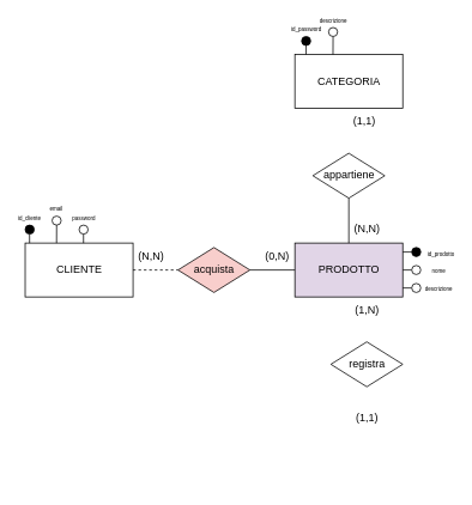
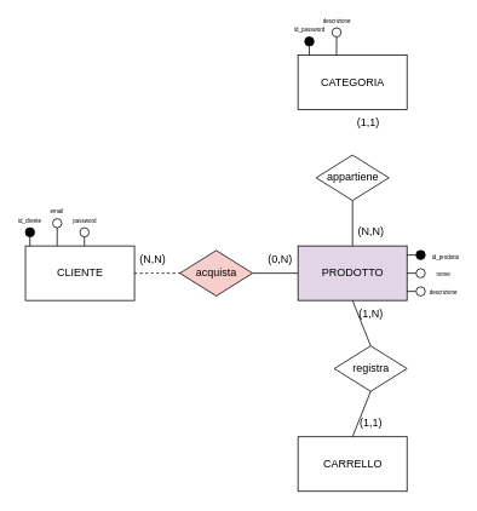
  <mxCell id="0" />
  <mxCell id="1" parent="0" />
  <mxCell id="2" value="PRODOTTO" style="rounded=0;whiteSpace=wrap;html=1;fillColor=#e1d5e7;" vertex="1" parent="1"><mxGeometry x="327.5" y="270" width="120" height="60" as="geometry" /></mxCell>
  <mxCell id="3" value="CLIENTE" style="rounded=0;whiteSpace=wrap;html=1;" vertex="1" parent="1"><mxGeometry x="27.5" y="270" width="120" height="60" as="geometry" /></mxCell>
+ <mxCell id="4" value="CARRELLO" style="rounded=0;whiteSpace=wrap;html=1;" vertex="1" parent="1"><mxGeometry x="327.5" y="480" width="120" height="60" as="geometry" /></mxCell>
  <mxCell id="5" value="CATEGORIA" style="rounded=0;whiteSpace=wrap;html=1;" vertex="1" parent="1"><mxGeometry x="327.5" y="60" width="120" height="60" as="geometry" /></mxCell>
  <mxCell id="6" value="acquista" style="rhombus;whiteSpace=wrap;html=1;fillColor=#f8cecc;" vertex="1" parent="1"><mxGeometry x="197.5" y="275" width="80" height="50" as="geometry" /></mxCell>
  <mxCell id="7" value="" style="endArrow=none;html=1;rounded=0;entryX=0;entryY=0.5;entryDx=0;entryDy=0;" edge="1" parent="1" target="2"><mxGeometry width="50" height="50" relative="1" as="geometry"><mxPoint x="277.5" y="300" as="sourcePoint" /><mxPoint x="327.5" y="250" as="targetPoint" /></mxGeometry></mxCell>
  <mxCell id="8" value="" style="endArrow=none;dashed=1;html=1;rounded=0;" edge="1" parent="1" target="6"><mxGeometry width="50" height="50" relative="1" as="geometry"><mxPoint x="147.5" y="300" as="sourcePoint" /><mxPoint x="197.5" y="250" as="targetPoint" /></mxGeometry></mxCell>
  <mxCell id="9" value="(0,N)" style="text;html=1;strokeColor=none;fillColor=none;align=center;verticalAlign=middle;whiteSpace=wrap;rounded=0;" vertex="1" parent="1"><mxGeometry x="277.5" y="270" width="60" height="30" as="geometry" /></mxCell>
  <mxCell id="10" value="(N,N)" style="text;html=1;strokeColor=none;fillColor=none;align=center;verticalAlign=middle;whiteSpace=wrap;rounded=0;" vertex="1" parent="1"><mxGeometry x="137.5" y="270" width="60" height="30" as="geometry" /></mxCell>
  <mxCell id="11" value="appartiene" style="rhombus;whiteSpace=wrap;html=1;" vertex="1" parent="1"><mxGeometry x="347.5" y="170" width="80" height="50" as="geometry" /></mxCell>
  <mxCell id="12" value="" style="endArrow=none;html=1;rounded=0;exitX=0.5;exitY=0;exitDx=0;exitDy=0;" edge="1" parent="1" source="2"><mxGeometry width="50" height="50" relative="1" as="geometry"><mxPoint x="337.5" y="270" as="sourcePoint" /><mxPoint x="387.5" y="220" as="targetPoint" /></mxGeometry></mxCell>
  <mxCell id="13" value="registra" style="rhombus;whiteSpace=wrap;html=1;" vertex="1" parent="1"><mxGeometry x="367.5" y="380" width="80" height="50" as="geometry" /></mxCell>
+ <mxCell id="14" value="" style="endArrow=none;html=1;rounded=0;exitX=0.5;exitY=0;exitDx=0;exitDy=0;entryX=0.5;entryY=1;entryDx=0;entryDy=0;" edge="1" parent="1" source="13" target="2"><mxGeometry width="50" height="50" relative="1" as="geometry"><mxPoint x="227.5" y="330" as="sourcePoint" /><mxPoint x="277.5" y="280" as="targetPoint" /></mxGeometry></mxCell>
+ <mxCell id="15" value="" style="endArrow=none;html=1;rounded=0;exitX=0.5;exitY=1;exitDx=0;exitDy=0;entryX=0.5;entryY=0;entryDx=0;entryDy=0;" edge="1" parent="1" source="13" target="4"><mxGeometry width="50" height="50" relative="1" as="geometry"><mxPoint x="227.5" y="330" as="sourcePoint" /><mxPoint x="277.5" y="280" as="targetPoint" /></mxGeometry></mxCell>
  <mxCell id="16" value="(1,1)" style="text;html=1;strokeColor=none;fillColor=none;align=center;verticalAlign=middle;whiteSpace=wrap;rounded=0;" vertex="1" parent="1"><mxGeometry x="377.5" y="450" width="60" height="30" as="geometry" /></mxCell>
  <mxCell id="17" value="(1,N)" style="text;html=1;strokeColor=none;fillColor=none;align=center;verticalAlign=middle;whiteSpace=wrap;rounded=0;" vertex="1" parent="1"><mxGeometry x="377.5" y="330" width="60" height="30" as="geometry" /></mxCell>
  <mxCell id="18" value="" style="endArrow=none;html=1;rounded=0;" edge="1" parent="1"><mxGeometry width="50" height="50" relative="1" as="geometry"><mxPoint x="32.4" y="270" as="sourcePoint" /><mxPoint x="32.4" y="260" as="targetPoint" /></mxGeometry></mxCell>
  <mxCell id="19" value="" style="ellipse;whiteSpace=wrap;html=1;aspect=fixed;fillColor=#000000;" vertex="1" parent="1"><mxGeometry x="27.5" y="250" width="10" height="10" as="geometry" /></mxCell>
  <mxCell id="20" value="" style="endArrow=none;html=1;rounded=0;" edge="1" parent="1"><mxGeometry width="50" height="50" relative="1" as="geometry"><mxPoint x="62.4" y="270" as="sourcePoint" /><mxPoint x="62.5" y="250" as="targetPoint" /></mxGeometry></mxCell>
  <mxCell id="21" value="" style="ellipse;whiteSpace=wrap;html=1;aspect=fixed;" vertex="1" parent="1"><mxGeometry x="57.5" y="240" width="10" height="10" as="geometry" /></mxCell>
  <mxCell id="22" value="" style="endArrow=none;html=1;rounded=0;" edge="1" parent="1"><mxGeometry width="50" height="50" relative="1" as="geometry"><mxPoint x="92.4" y="270" as="sourcePoint" /><mxPoint x="92.4" y="260" as="targetPoint" /></mxGeometry></mxCell>
  <mxCell id="23" value="" style="ellipse;whiteSpace=wrap;html=1;aspect=fixed;" vertex="1" parent="1"><mxGeometry x="87.5" y="250" width="10" height="10" as="geometry" /></mxCell>
  <mxCell id="24" value="&lt;font style=&quot;font-size: 6px;&quot;&gt;id_cliente&lt;/font&gt;" style="text;html=1;strokeColor=none;fillColor=none;align=center;verticalAlign=middle;whiteSpace=wrap;rounded=0;" vertex="1" parent="1"><mxGeometry x="20" y="240" width="25" as="geometry" /></mxCell>
  <mxCell id="25" value="&lt;font style=&quot;font-size: 6px;&quot;&gt;email&lt;/font&gt;" style="text;html=1;strokeColor=none;fillColor=none;align=center;verticalAlign=middle;whiteSpace=wrap;rounded=0;" vertex="1" parent="1"><mxGeometry x="50" y="230" width="25" as="geometry" /></mxCell>
  <mxCell id="26" value="&lt;font style=&quot;font-size: 6px;&quot;&gt;password&lt;/font&gt;" style="text;html=1;strokeColor=none;fillColor=none;align=center;verticalAlign=middle;whiteSpace=wrap;rounded=0;" vertex="1" parent="1"><mxGeometry x="82.5" y="240" width="20" as="geometry" /></mxCell>
  <mxCell id="27" value="" style="endArrow=none;html=1;rounded=0;" edge="1" parent="1"><mxGeometry width="50" height="50" relative="1" as="geometry"><mxPoint x="339.9" y="60" as="sourcePoint" /><mxPoint x="339.9" y="50" as="targetPoint" /></mxGeometry></mxCell>
  <mxCell id="28" value="" style="ellipse;whiteSpace=wrap;html=1;aspect=fixed;fillColor=#000000;" vertex="1" parent="1"><mxGeometry x="335" y="40" width="10" height="10" as="geometry" /></mxCell>
  <mxCell id="29" value="" style="endArrow=none;html=1;rounded=0;" edge="1" parent="1"><mxGeometry width="50" height="50" relative="1" as="geometry"><mxPoint x="369.9" y="60" as="sourcePoint" /><mxPoint x="370" y="40" as="targetPoint" /></mxGeometry></mxCell>
  <mxCell id="30" value="" style="ellipse;whiteSpace=wrap;html=1;aspect=fixed;" vertex="1" parent="1"><mxGeometry x="365" y="30" width="10" height="10" as="geometry" /></mxCell>
  <mxCell id="31" value="&lt;font style=&quot;font-size: 6px;&quot;&gt;id_password&lt;/font&gt;" style="text;html=1;strokeColor=none;fillColor=none;align=center;verticalAlign=middle;whiteSpace=wrap;rounded=0;" vertex="1" parent="1"><mxGeometry x="327.5" y="30" width="25" as="geometry" /></mxCell>
  <mxCell id="32" value="&lt;font style=&quot;font-size: 6px;&quot;&gt;descrizione&lt;/font&gt;" style="text;html=1;strokeColor=none;fillColor=none;align=center;verticalAlign=middle;whiteSpace=wrap;rounded=0;" vertex="1" parent="1"><mxGeometry x="357.5" y="20" width="25" as="geometry" /></mxCell>
  <mxCell id="33" value="" style="endArrow=none;html=1;rounded=0;" edge="1" parent="1"><mxGeometry width="50" height="50" relative="1" as="geometry"><mxPoint x="447.5" y="280" as="sourcePoint" /><mxPoint x="457.5" y="280" as="targetPoint" /></mxGeometry></mxCell>
  <mxCell id="34" value="" style="ellipse;whiteSpace=wrap;html=1;aspect=fixed;fillColor=#000000;" vertex="1" parent="1"><mxGeometry x="457.5" y="275" width="10" height="10" as="geometry" /></mxCell>
  <mxCell id="35" value="" style="endArrow=none;html=1;rounded=0;" edge="1" parent="1"><mxGeometry width="50" height="50" relative="1" as="geometry"><mxPoint x="447.5" y="300" as="sourcePoint" /><mxPoint x="457.5" y="300" as="targetPoint" /></mxGeometry></mxCell>
  <mxCell id="36" value="" style="ellipse;whiteSpace=wrap;html=1;aspect=fixed;" vertex="1" parent="1"><mxGeometry x="457.5" y="295" width="10" height="10" as="geometry" /></mxCell>
  <mxCell id="37" value="&lt;font style=&quot;font-size: 6px;&quot;&gt;id_prodotto&lt;/font&gt;" style="text;html=1;strokeColor=none;fillColor=none;align=center;verticalAlign=middle;whiteSpace=wrap;rounded=0;" vertex="1" parent="1"><mxGeometry x="477.5" y="280" width="25" as="geometry" /></mxCell>
  <mxCell id="38" value="" style="endArrow=none;html=1;rounded=0;" edge="1" parent="1"><mxGeometry width="50" height="50" relative="1" as="geometry"><mxPoint x="447.5" y="320" as="sourcePoint" /><mxPoint x="457.5" y="320" as="targetPoint" /></mxGeometry></mxCell>
  <mxCell id="39" value="" style="ellipse;whiteSpace=wrap;html=1;aspect=fixed;" vertex="1" parent="1"><mxGeometry x="457.5" y="315" width="10" height="10" as="geometry" /></mxCell>
  <mxCell id="40" value="&lt;font style=&quot;font-size: 6px;&quot;&gt;nome&lt;/font&gt;" style="text;html=1;strokeColor=none;fillColor=none;align=center;verticalAlign=middle;whiteSpace=wrap;rounded=0;" vertex="1" parent="1"><mxGeometry x="477.5" y="295" width="20" height="10" as="geometry" /></mxCell>
  <mxCell id="41" value="&lt;font style=&quot;font-size: 6px;&quot;&gt;descrizione&lt;/font&gt;" style="text;html=1;strokeColor=none;fillColor=none;align=center;verticalAlign=middle;whiteSpace=wrap;rounded=0;" vertex="1" parent="1"><mxGeometry x="472.5" y="315" width="30" height="10" as="geometry" /></mxCell>
  <mxCell id="42" value="(1,1)" style="text;html=1;strokeColor=none;fillColor=none;align=center;verticalAlign=middle;whiteSpace=wrap;rounded=0;" vertex="1" parent="1"><mxGeometry x="375" y="120" width="60" height="30" as="geometry" /></mxCell>
  <mxCell id="43" value="(N,N)" style="text;html=1;strokeColor=none;fillColor=none;align=center;verticalAlign=middle;whiteSpace=wrap;rounded=0;" vertex="1" parent="1"><mxGeometry x="377.5" y="240" width="60" height="30" as="geometry" /></mxCell>
